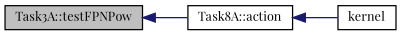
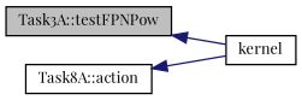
  digraph {
    fontname="Playfair Display"
    rankdir=LR
    node [color=black fontname="Playfair Display" fontsize=10 shape=record]
    edge [color=midnightblue dir=back fontname="Playfair Display" fontsize=10 labelfontname=FreeSans labelfontsize=10 style=solid]
    n1 [fillcolor=grey75 fontcolor=black height=0.2 label="Task3A::testFPNPow" style=filled width=0.4]
    n2 [height=0.2 label="Task8A::action" width=0.4]
    n3 [height=0.2 label=kernel width=0.4]
-   n1 -> n2
+   n1 -> n3
    n2 -> n3
  }
